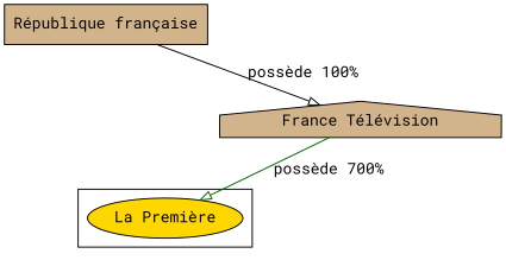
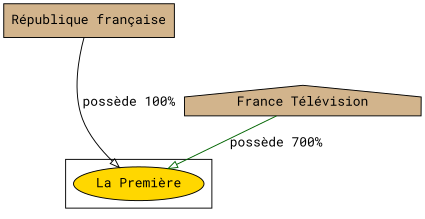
  digraph {
    fontname="Roboto Mono"
    rankdir=TB
    node [fillcolor=tan fontname="Roboto Mono" style=filled]
    edge [arrowhead=onormal fontname="Roboto Mono"]
    n1 [fillcolor=gold label="La Première"]
    n2 [label="République française" shape=box]
    n3 [label="France Télévision" shape=house]
    subgraph cluster_1 {
      n1
    }
    subgraph sub_2 {
      n2
    }
-   n2 -> n3 [color=black label="possède 100%"]
+   n2 -> n1 [color=black label="possède 100%"]
    n3 -> n1 [color=darkgreen label="possède 700%"]
  }
